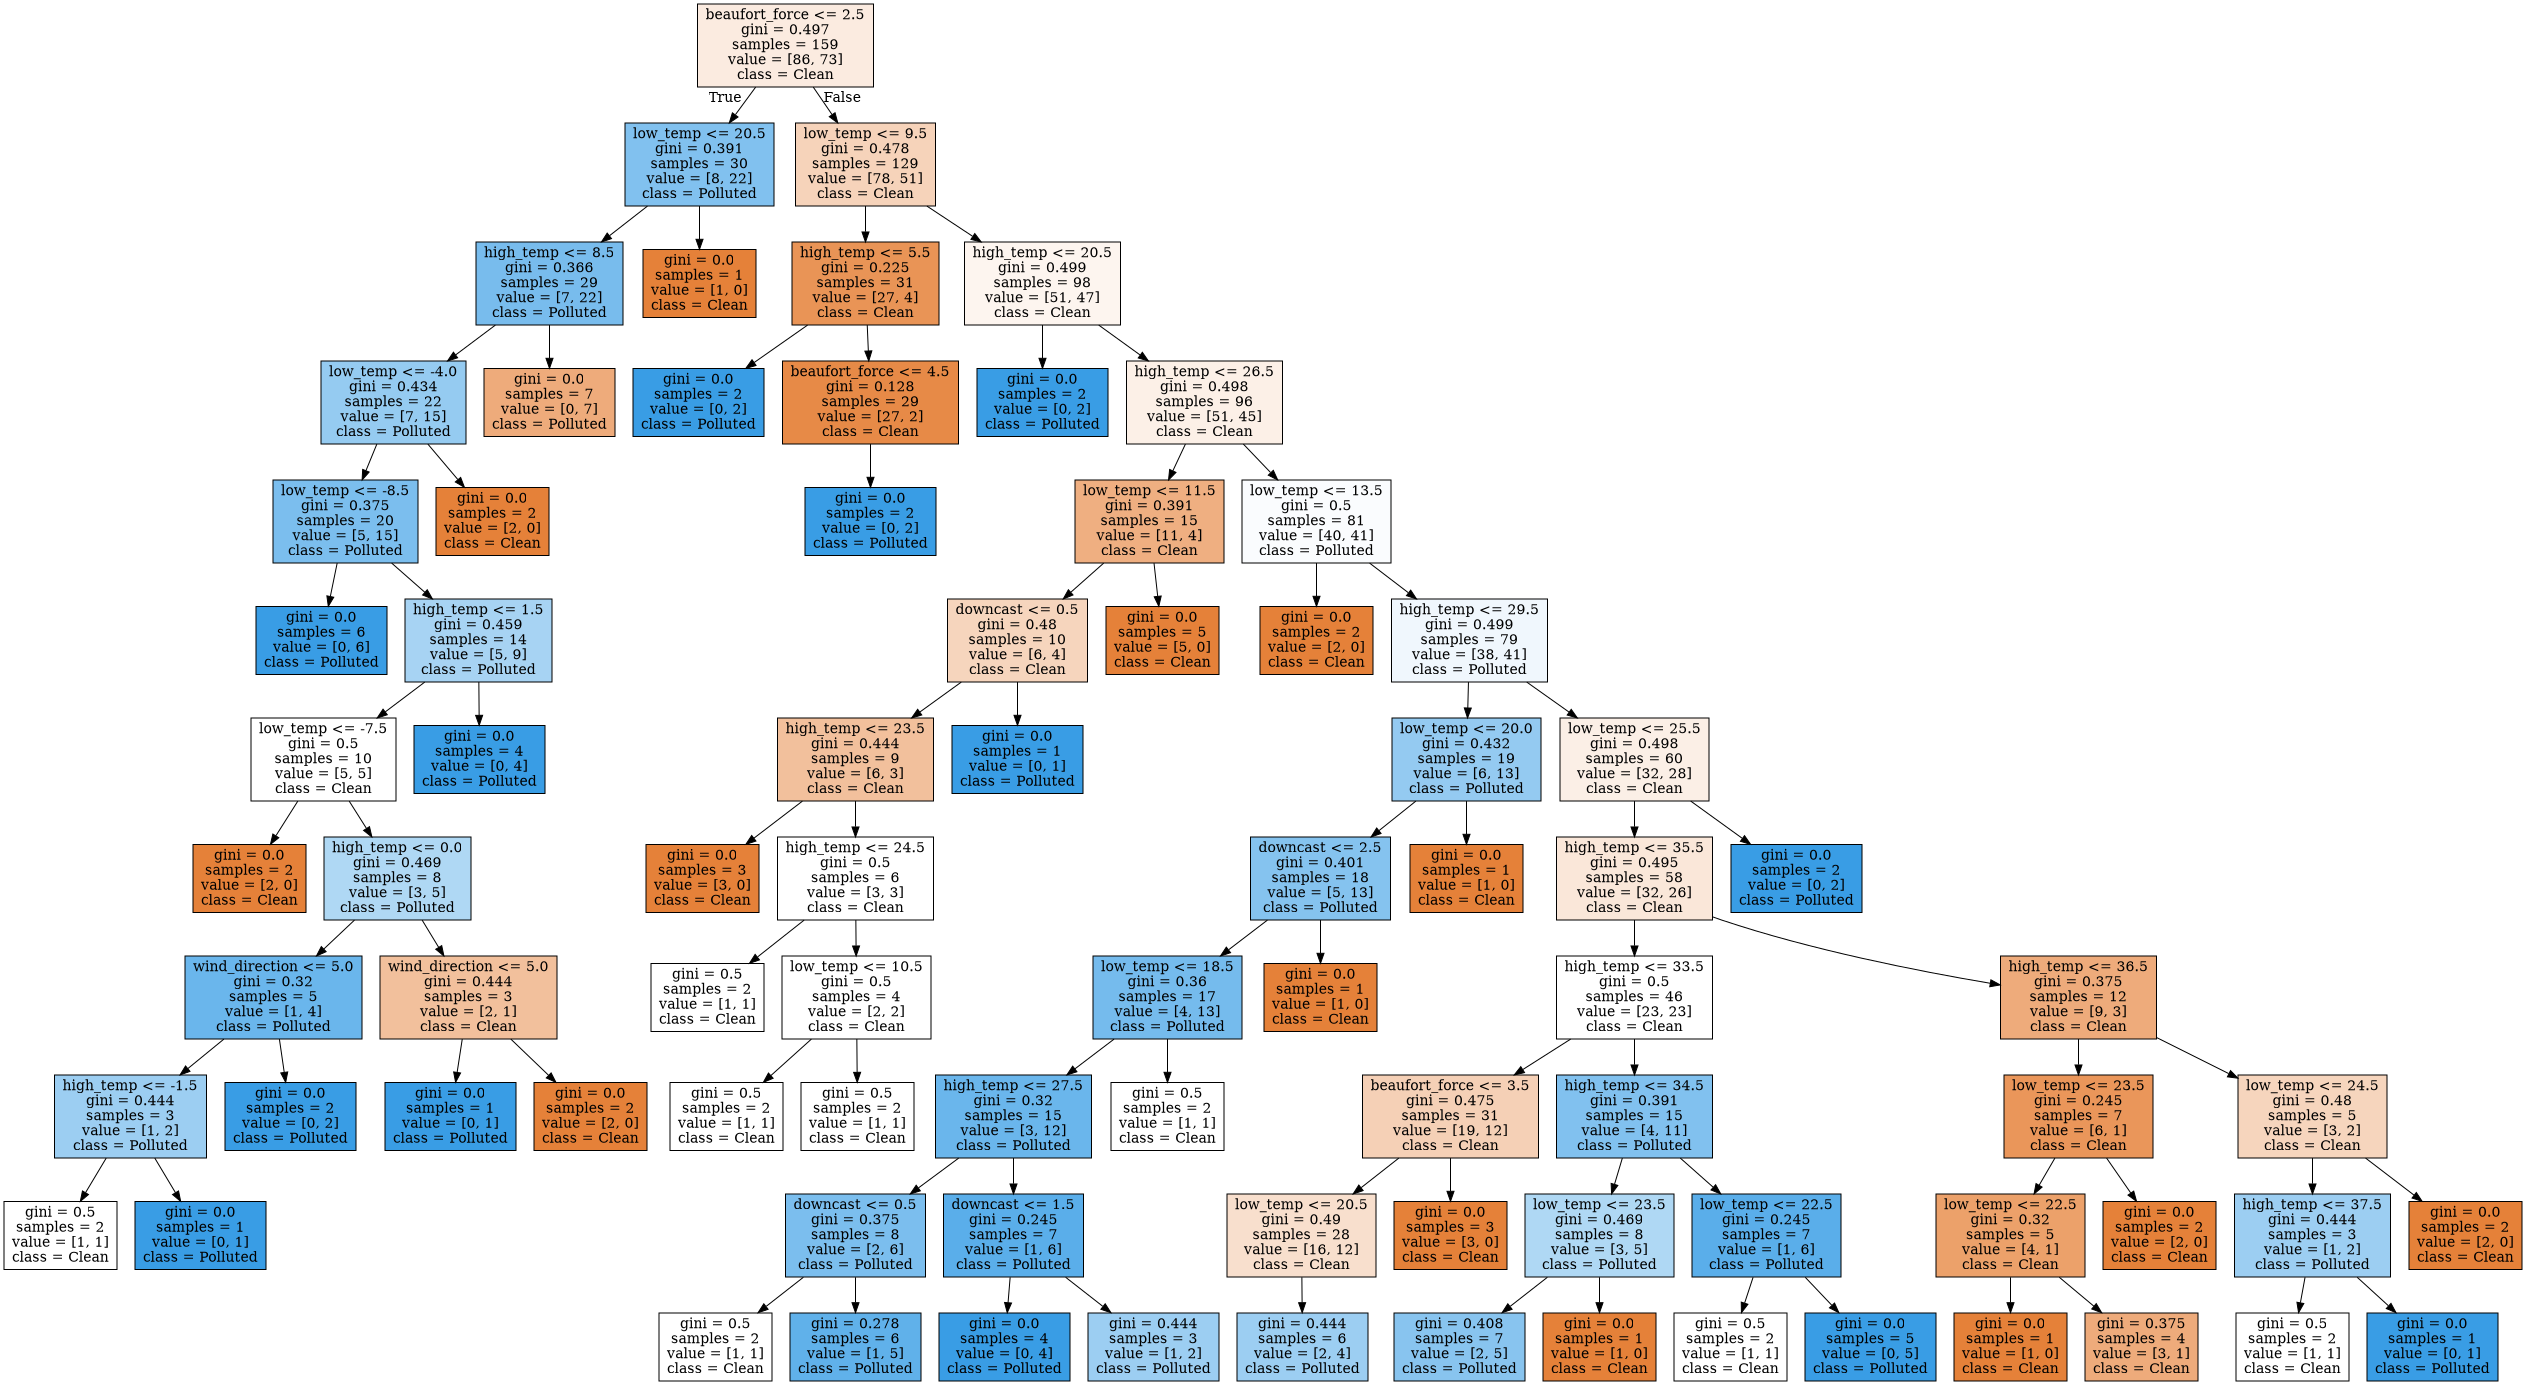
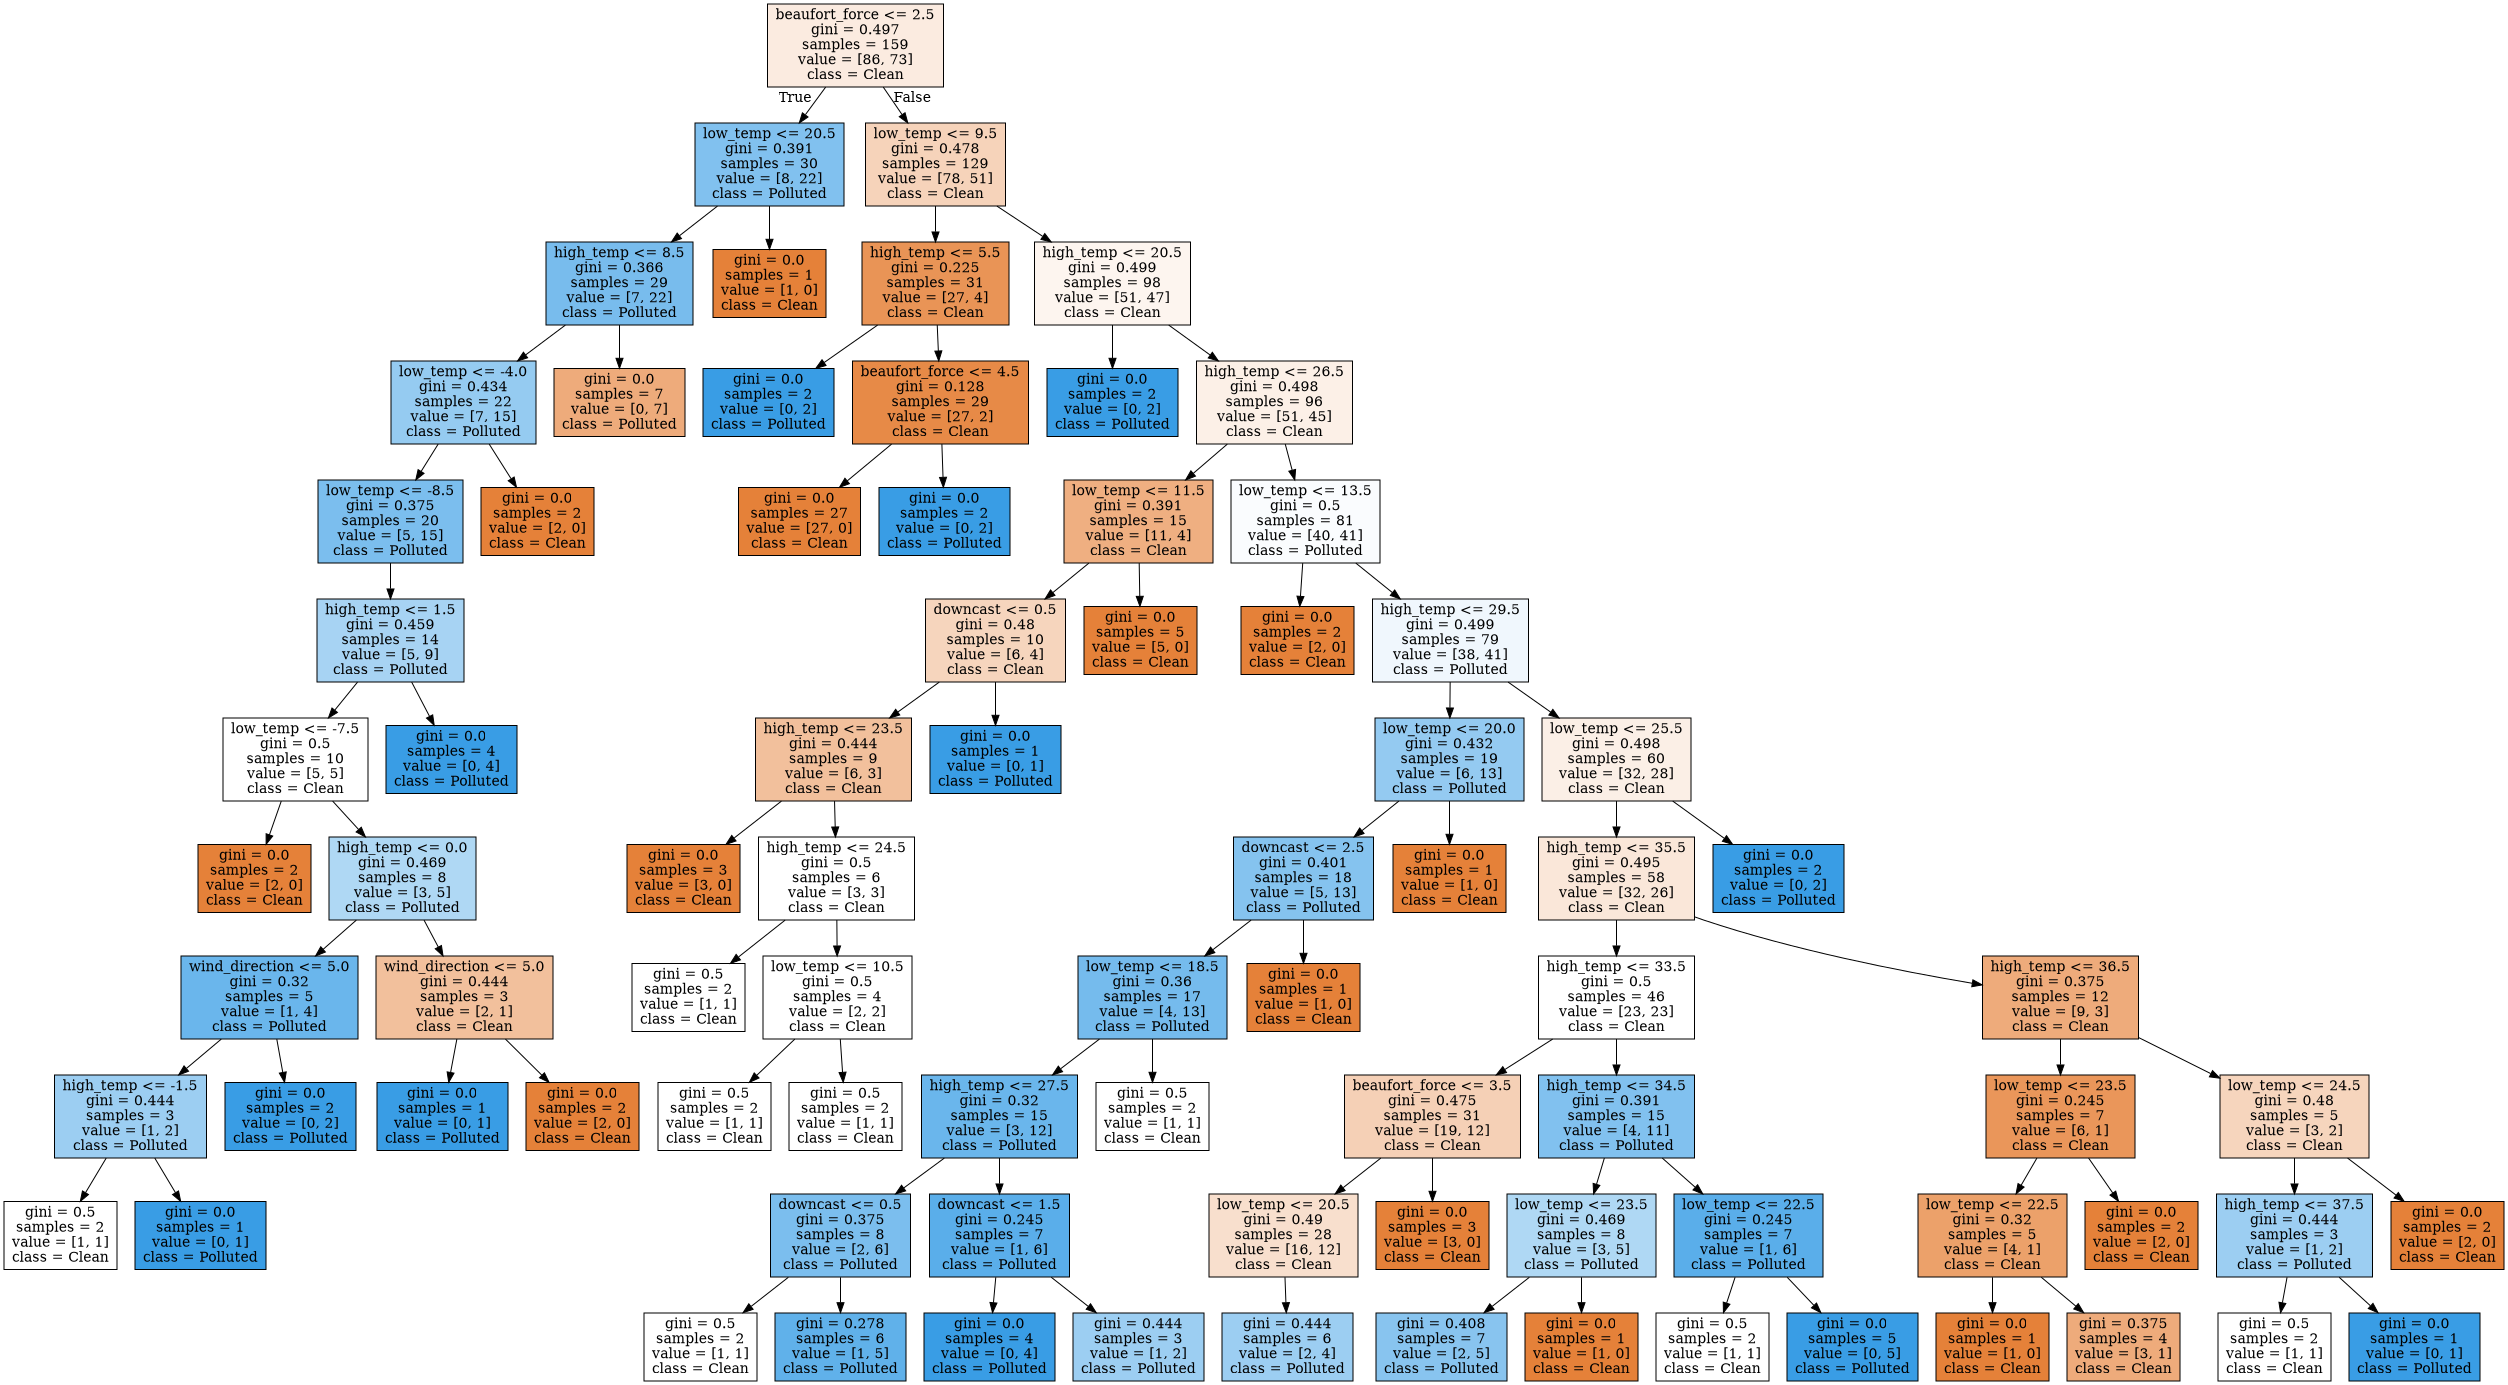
  digraph {
    node [color=black fillcolor="#e58139ff" shape=box style=filled]
    n1 [fillcolor="#e5813927" label="beaufort_force <= 2.5\ngini = 0.497\nsamples = 159\nvalue = [86, 73]\nclass = Clean"]
    n2 [fillcolor="#399de5a2" label="low_temp <= 20.5\ngini = 0.391\nsamples = 30\nvalue = [8, 22]\nclass = Polluted"]
    n3 [fillcolor="#e5813958" label="low_temp <= 9.5\ngini = 0.478\nsamples = 129\nvalue = [78, 51]\nclass = Clean"]
    n4 [fillcolor="#399de5ae" label="high_temp <= 8.5\ngini = 0.366\nsamples = 29\nvalue = [7, 22]\nclass = Polluted"]
    n5 [label="gini = 0.0\nsamples = 1\nvalue = [1, 0]\nclass = Clean"]
    n6 [fillcolor="#e58139d9" label="high_temp <= 5.5\ngini = 0.225\nsamples = 31\nvalue = [27, 4]\nclass = Clean"]
    n7 [fillcolor="#e5813914" label="high_temp <= 20.5\ngini = 0.499\nsamples = 98\nvalue = [51, 47]\nclass = Clean"]
    n8 [fillcolor="#399de588" label="low_temp <= -4.0\ngini = 0.434\nsamples = 22\nvalue = [7, 15]\nclass = Polluted"]
    n9 [fillcolor="#e58139aa" label="gini = 0.0\nsamples = 7\nvalue = [0, 7]\nclass = Polluted"]
    n10 [fillcolor="#399de5aa" label="low_temp <= -8.5\ngini = 0.375\nsamples = 20\nvalue = [5, 15]\nclass = Polluted"]
    n11 [label="gini = 0.0\nsamples = 2\nvalue = [2, 0]\nclass = Clean"]
-   n12 [fillcolor="#399de5ff" label="gini = 0.0\nsamples = 6\nvalue = [0, 6]\nclass = Polluted"]
    n13 [fillcolor="#399de571" label="high_temp <= 1.5\ngini = 0.459\nsamples = 14\nvalue = [5, 9]\nclass = Polluted"]
    n14 [fillcolor="#e5813900" label="low_temp <= -7.5\ngini = 0.5\nsamples = 10\nvalue = [5, 5]\nclass = Clean"]
    n15 [fillcolor="#399de5ff" label="gini = 0.0\nsamples = 4\nvalue = [0, 4]\nclass = Polluted"]
    n16 [label="gini = 0.0\nsamples = 2\nvalue = [2, 0]\nclass = Clean"]
    n17 [fillcolor="#399de566" label="high_temp <= 0.0\ngini = 0.469\nsamples = 8\nvalue = [3, 5]\nclass = Polluted"]
    n18 [fillcolor="#399de5bf" label="wind_direction <= 5.0\ngini = 0.32\nsamples = 5\nvalue = [1, 4]\nclass = Polluted"]
    n19 [fillcolor="#e581397f" label="wind_direction <= 5.0\ngini = 0.444\nsamples = 3\nvalue = [2, 1]\nclass = Clean"]
    n20 [fillcolor="#399de57f" label="high_temp <= -1.5\ngini = 0.444\nsamples = 3\nvalue = [1, 2]\nclass = Polluted"]
    n21 [fillcolor="#399de5ff" label="gini = 0.0\nsamples = 2\nvalue = [0, 2]\nclass = Polluted"]
    n22 [fillcolor="#399de5ff" label="gini = 0.0\nsamples = 1\nvalue = [0, 1]\nclass = Polluted"]
    n23 [label="gini = 0.0\nsamples = 2\nvalue = [2, 0]\nclass = Clean"]
    n24 [fillcolor="#e5813900" label="gini = 0.5\nsamples = 2\nvalue = [1, 1]\nclass = Clean"]
    n25 [fillcolor="#399de5ff" label="gini = 0.0\nsamples = 1\nvalue = [0, 1]\nclass = Polluted"]
    n26 [fillcolor="#399de5ff" label="gini = 0.0\nsamples = 2\nvalue = [0, 2]\nclass = Polluted"]
    n27 [fillcolor="#e58139ec" label="beaufort_force <= 4.5\ngini = 0.128\nsamples = 29\nvalue = [27, 2]\nclass = Clean"]
    n28 [fillcolor="#399de5ff" label="gini = 0.0\nsamples = 2\nvalue = [0, 2]\nclass = Polluted"]
    n29 [fillcolor="#e581391e" label="high_temp <= 26.5\ngini = 0.498\nsamples = 96\nvalue = [51, 45]\nclass = Clean"]
+   n30 [label="gini = 0.0\nsamples = 27\nvalue = [27, 0]\nclass = Clean"]
    n31 [fillcolor="#399de5ff" label="gini = 0.0\nsamples = 2\nvalue = [0, 2]\nclass = Polluted"]
    n32 [fillcolor="#e58139a2" label="low_temp <= 11.5\ngini = 0.391\nsamples = 15\nvalue = [11, 4]\nclass = Clean"]
    n33 [fillcolor="#399de506" label="low_temp <= 13.5\ngini = 0.5\nsamples = 81\nvalue = [40, 41]\nclass = Polluted"]
    n34 [fillcolor="#e5813955" label="downcast <= 0.5\ngini = 0.48\nsamples = 10\nvalue = [6, 4]\nclass = Clean"]
    n35 [label="gini = 0.0\nsamples = 5\nvalue = [5, 0]\nclass = Clean"]
    n36 [label="gini = 0.0\nsamples = 2\nvalue = [2, 0]\nclass = Clean"]
    n37 [fillcolor="#399de513" label="high_temp <= 29.5\ngini = 0.499\nsamples = 79\nvalue = [38, 41]\nclass = Polluted"]
    n38 [fillcolor="#e581397f" label="high_temp <= 23.5\ngini = 0.444\nsamples = 9\nvalue = [6, 3]\nclass = Clean"]
    n39 [fillcolor="#399de5ff" label="gini = 0.0\nsamples = 1\nvalue = [0, 1]\nclass = Polluted"]
    n40 [label="gini = 0.0\nsamples = 3\nvalue = [3, 0]\nclass = Clean"]
    n41 [fillcolor="#e5813900" label="high_temp <= 24.5\ngini = 0.5\nsamples = 6\nvalue = [3, 3]\nclass = Clean"]
    n42 [fillcolor="#e5813900" label="gini = 0.5\nsamples = 2\nvalue = [1, 1]\nclass = Clean"]
    n43 [fillcolor="#e5813900" label="low_temp <= 10.5\ngini = 0.5\nsamples = 4\nvalue = [2, 2]\nclass = Clean"]
    n44 [fillcolor="#e5813900" label="gini = 0.5\nsamples = 2\nvalue = [1, 1]\nclass = Clean"]
    n45 [fillcolor="#e5813900" label="gini = 0.5\nsamples = 2\nvalue = [1, 1]\nclass = Clean"]
    n46 [fillcolor="#399de589" label="low_temp <= 20.0\ngini = 0.432\nsamples = 19\nvalue = [6, 13]\nclass = Polluted"]
    n47 [fillcolor="#e5813920" label="low_temp <= 25.5\ngini = 0.498\nsamples = 60\nvalue = [32, 28]\nclass = Clean"]
    n48 [fillcolor="#399de59d" label="downcast <= 2.5\ngini = 0.401\nsamples = 18\nvalue = [5, 13]\nclass = Polluted"]
    n49 [label="gini = 0.0\nsamples = 1\nvalue = [1, 0]\nclass = Clean"]
    n50 [fillcolor="#e5813930" label="high_temp <= 35.5\ngini = 0.495\nsamples = 58\nvalue = [32, 26]\nclass = Clean"]
    n51 [fillcolor="#399de5ff" label="gini = 0.0\nsamples = 2\nvalue = [0, 2]\nclass = Polluted"]
    n52 [fillcolor="#399de5b1" label="low_temp <= 18.5\ngini = 0.36\nsamples = 17\nvalue = [4, 13]\nclass = Polluted"]
    n53 [label="gini = 0.0\nsamples = 1\nvalue = [1, 0]\nclass = Clean"]
    n54 [fillcolor="#399de5bf" label="high_temp <= 27.5\ngini = 0.32\nsamples = 15\nvalue = [3, 12]\nclass = Polluted"]
    n55 [fillcolor="#e5813900" label="gini = 0.5\nsamples = 2\nvalue = [1, 1]\nclass = Clean"]
    n56 [fillcolor="#399de5aa" label="downcast <= 0.5\ngini = 0.375\nsamples = 8\nvalue = [2, 6]\nclass = Polluted"]
    n57 [fillcolor="#399de5d4" label="downcast <= 1.5\ngini = 0.245\nsamples = 7\nvalue = [1, 6]\nclass = Polluted"]
    n58 [fillcolor="#e5813900" label="gini = 0.5\nsamples = 2\nvalue = [1, 1]\nclass = Clean"]
    n59 [fillcolor="#399de5cc" label="gini = 0.278\nsamples = 6\nvalue = [1, 5]\nclass = Polluted"]
    n60 [fillcolor="#399de5ff" label="gini = 0.0\nsamples = 4\nvalue = [0, 4]\nclass = Polluted"]
    n61 [fillcolor="#399de57f" label="gini = 0.444\nsamples = 3\nvalue = [1, 2]\nclass = Polluted"]
    n62 [fillcolor="#e5813900" label="high_temp <= 33.5\ngini = 0.5\nsamples = 46\nvalue = [23, 23]\nclass = Clean"]
    n63 [fillcolor="#e58139aa" label="high_temp <= 36.5\ngini = 0.375\nsamples = 12\nvalue = [9, 3]\nclass = Clean"]
    n64 [fillcolor="#e581395e" label="beaufort_force <= 3.5\ngini = 0.475\nsamples = 31\nvalue = [19, 12]\nclass = Clean"]
    n65 [fillcolor="#399de5a2" label="high_temp <= 34.5\ngini = 0.391\nsamples = 15\nvalue = [4, 11]\nclass = Polluted"]
    n66 [fillcolor="#e58139d4" label="low_temp <= 23.5\ngini = 0.245\nsamples = 7\nvalue = [6, 1]\nclass = Clean"]
    n67 [fillcolor="#e5813955" label="low_temp <= 24.5\ngini = 0.48\nsamples = 5\nvalue = [3, 2]\nclass = Clean"]
    n68 [fillcolor="#e5813940" label="low_temp <= 20.5\ngini = 0.49\nsamples = 28\nvalue = [16, 12]\nclass = Clean"]
    n69 [label="gini = 0.0\nsamples = 3\nvalue = [3, 0]\nclass = Clean"]
    n70 [fillcolor="#399de566" label="low_temp <= 23.5\ngini = 0.469\nsamples = 8\nvalue = [3, 5]\nclass = Polluted"]
    n71 [fillcolor="#399de5d4" label="low_temp <= 22.5\ngini = 0.245\nsamples = 7\nvalue = [1, 6]\nclass = Polluted"]
    n72 [fillcolor="#399de57f" label="gini = 0.444\nsamples = 6\nvalue = [2, 4]\nclass = Polluted"]
    n73 [fillcolor="#399de599" label="gini = 0.408\nsamples = 7\nvalue = [2, 5]\nclass = Polluted"]
    n74 [label="gini = 0.0\nsamples = 1\nvalue = [1, 0]\nclass = Clean"]
    n75 [fillcolor="#e5813900" label="gini = 0.5\nsamples = 2\nvalue = [1, 1]\nclass = Clean"]
    n76 [fillcolor="#399de5ff" label="gini = 0.0\nsamples = 5\nvalue = [0, 5]\nclass = Polluted"]
    n77 [fillcolor="#e58139bf" label="low_temp <= 22.5\ngini = 0.32\nsamples = 5\nvalue = [4, 1]\nclass = Clean"]
    n78 [label="gini = 0.0\nsamples = 2\nvalue = [2, 0]\nclass = Clean"]
    n79 [fillcolor="#399de57f" label="high_temp <= 37.5\ngini = 0.444\nsamples = 3\nvalue = [1, 2]\nclass = Polluted"]
    n80 [label="gini = 0.0\nsamples = 2\nvalue = [2, 0]\nclass = Clean"]
    n81 [label="gini = 0.0\nsamples = 1\nvalue = [1, 0]\nclass = Clean"]
    n82 [fillcolor="#e58139aa" label="gini = 0.375\nsamples = 4\nvalue = [3, 1]\nclass = Clean"]
    n83 [fillcolor="#e5813900" label="gini = 0.5\nsamples = 2\nvalue = [1, 1]\nclass = Clean"]
    n84 [fillcolor="#399de5ff" label="gini = 0.0\nsamples = 1\nvalue = [0, 1]\nclass = Polluted"]
    n1 -> n2 [headlabel=True labelangle=45 labeldistance=2.5]
    n1 -> n3 [headlabel=False labelangle=-45 labeldistance=2.5]
    n2 -> n4
    n2 -> n5
    n3 -> n6
    n3 -> n7
    n4 -> n8
    n4 -> n9
    n6 -> n26
    n6 -> n27
    n7 -> n28
    n7 -> n29
    n8 -> n10
    n8 -> n11
-   n10 -> n12
    n10 -> n13
    n13 -> n14
    n13 -> n15
    n14 -> n16
    n14 -> n17
    n17 -> n18
    n17 -> n19
    n18 -> n20
    n18 -> n21
    n19 -> n22
    n19 -> n23
    n20 -> n24
    n20 -> n25
+   n27 -> n30
    n27 -> n31
    n29 -> n32
    n29 -> n33
    n32 -> n34
    n32 -> n35
    n33 -> n36
    n33 -> n37
    n34 -> n38
    n34 -> n39
    n37 -> n46
    n37 -> n47
    n38 -> n40
    n38 -> n41
    n41 -> n42
    n41 -> n43
    n43 -> n44
    n43 -> n45
    n46 -> n48
    n46 -> n49
    n47 -> n50
    n47 -> n51
    n48 -> n52
    n48 -> n53
    n50 -> n62
    n50 -> n63
    n52 -> n54
    n52 -> n55
    n54 -> n56
    n54 -> n57
    n56 -> n58
    n56 -> n59
    n57 -> n60
    n57 -> n61
    n62 -> n64
    n62 -> n65
    n63 -> n66
    n63 -> n67
    n64 -> n68
    n64 -> n69
    n65 -> n70
    n65 -> n71
    n66 -> n77
    n66 -> n78
    n67 -> n79
    n67 -> n80
    n68 -> n72
    n70 -> n73
    n70 -> n74
    n71 -> n75
    n71 -> n76
    n77 -> n81
    n77 -> n82
    n79 -> n83
    n79 -> n84
  }
